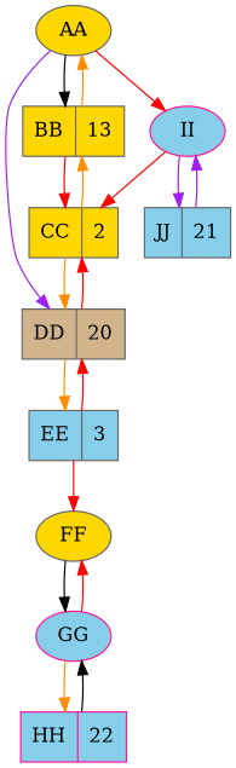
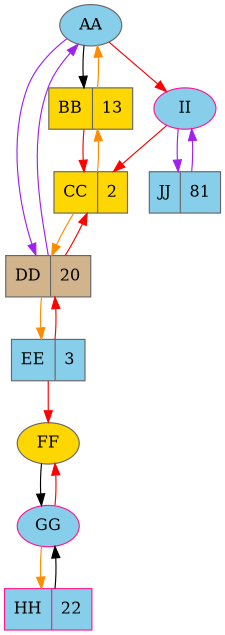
  digraph {
    node [color=gray40 fillcolor=skyblue style=filled shape=record]
    edge [color=red]
-   AA [fillcolor=gold shape=""]
+   AA [shape=""]
    n2 [fillcolor=gold label="BB|13"]
    n3 [fillcolor=tan label="DD|20"]
    II [color=deeppink shape=""]
    n5 [fillcolor=gold label="CC|2"]
    n6 [label="EE|3"]
-   n7 [label="JJ|21"]
+   n7 [label="JJ|81"]
    FF [fillcolor=gold shape=""]
    GG [color=deeppink shape=""]
    n10 [color=deeppink label="HH|22"]
    AA -> n2 [color=black]
    AA -> n3 [color=purple]
    AA -> II
    n2 -> AA [color=darkorange]
    n2 -> n5
+   n3 -> AA [color=purple]
    n3 -> n5
    n3 -> n6 [color=darkorange]
    II -> n5
    II -> n7 [color=purple]
    n5 -> n2 [color=darkorange]
    n5 -> n3 [color=darkorange]
    n6 -> n3
    n6 -> FF
    n7 -> II [color=purple]
    FF -> GG [color=black]
    GG -> FF
    GG -> n10 [color=darkorange]
    n10 -> GG [color=black]
  }
